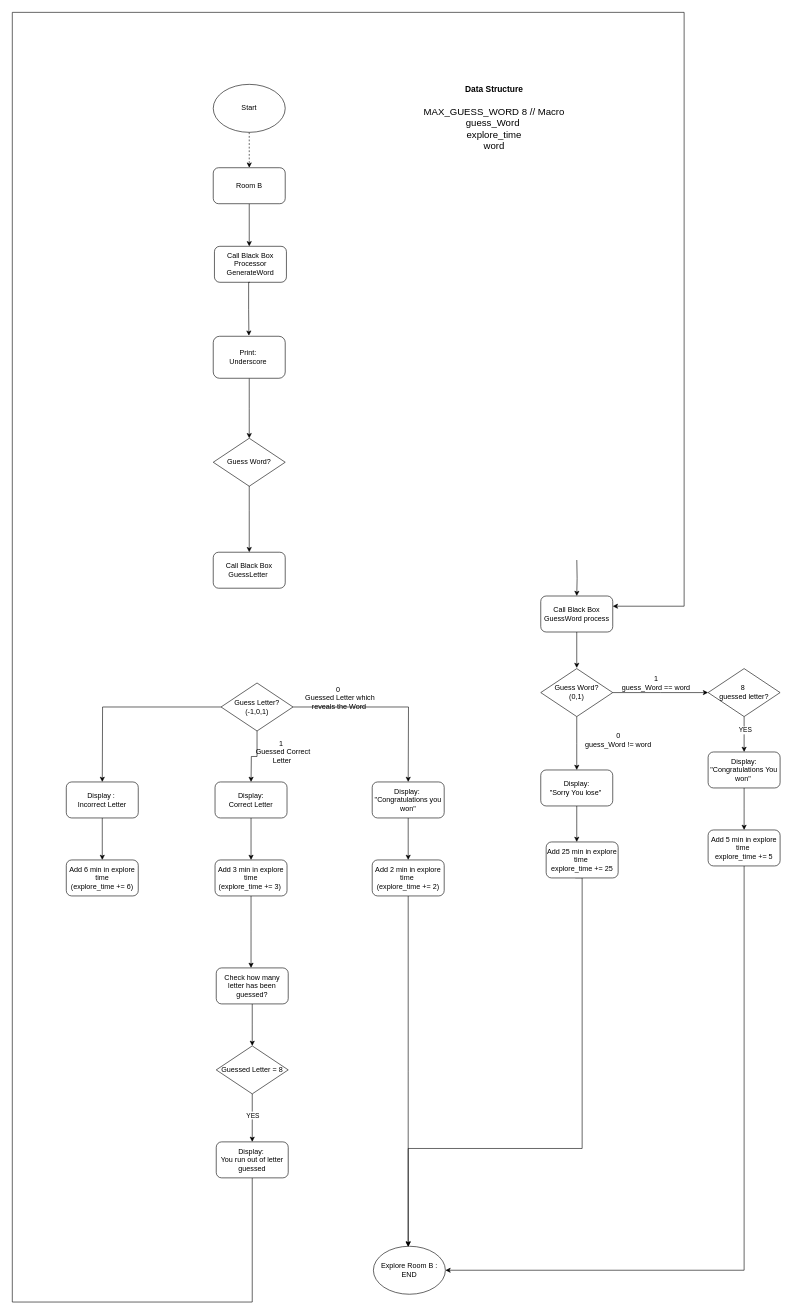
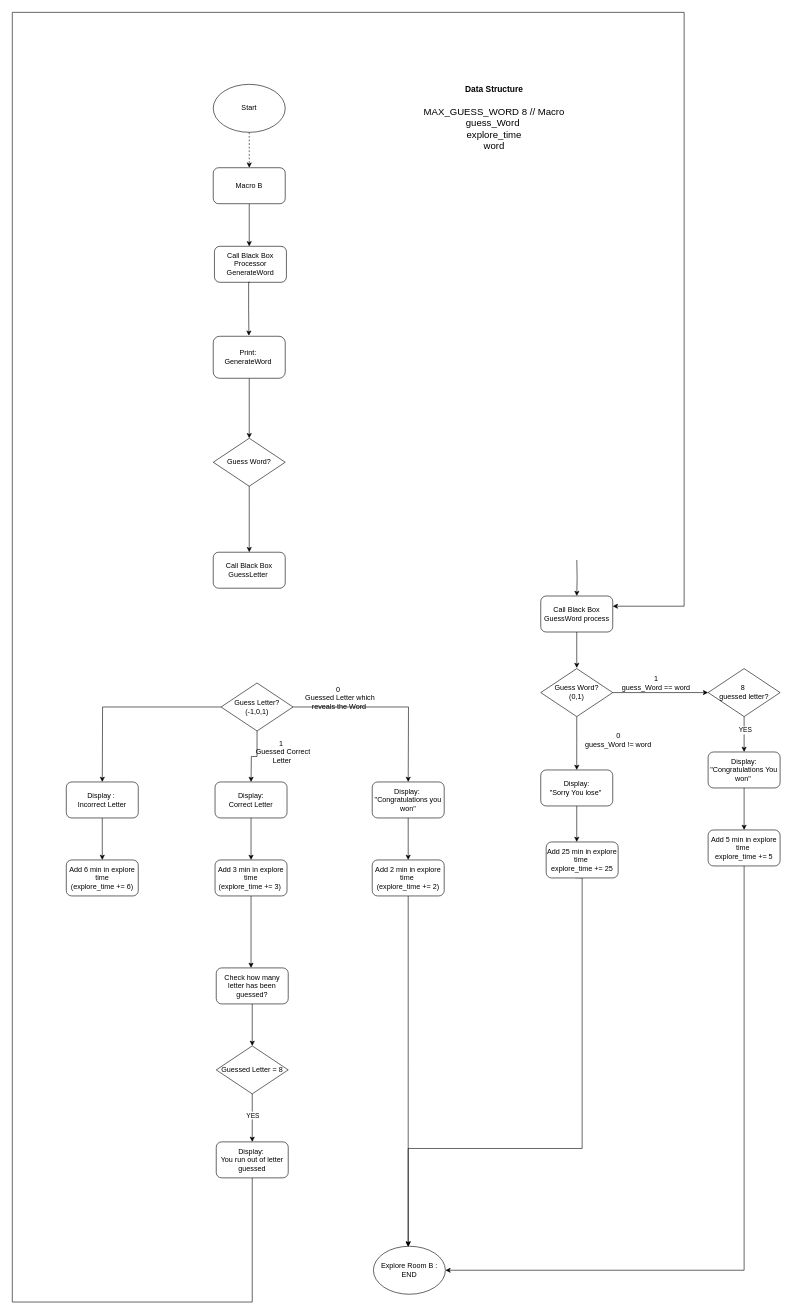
  <mxCell id="0" />
  <mxCell id="1" parent="0" />
  <mxCell id="2" style="edgeStyle=orthogonalEdgeStyle;rounded=0;orthogonalLoop=1;jettySize=auto;html=1;dashed=1;" edge="1" parent="1" source="3" target="5"><mxGeometry relative="1" as="geometry" /></mxCell>
  <mxCell id="3" value="Start" style="ellipse;whiteSpace=wrap;html=1;" vertex="1" parent="1"><mxGeometry x="355" y="140" width="120" height="80" as="geometry" /></mxCell>
  <mxCell id="4" style="edgeStyle=orthogonalEdgeStyle;rounded=0;orthogonalLoop=1;jettySize=auto;html=1;" edge="1" parent="1" source="5"><mxGeometry relative="1" as="geometry"><mxPoint x="415" y="410" as="targetPoint" /></mxGeometry></mxCell>
- <mxCell id="5" value="Room B" style="rounded=1;whiteSpace=wrap;html=1;" vertex="1" parent="1"><mxGeometry x="355" y="279" width="120" height="60" as="geometry" /></mxCell>
+ <mxCell id="5" value="Macro B" style="rounded=1;whiteSpace=wrap;html=1;" vertex="1" parent="1"><mxGeometry x="355" y="279" width="120" height="60" as="geometry" /></mxCell>
  <mxCell id="6" value="Call Black Box Processor GenerateWord" style="rounded=1;whiteSpace=wrap;html=1;" vertex="1" parent="1"><mxGeometry x="357" y="410" width="120" height="60" as="geometry" /></mxCell>
  <mxCell id="7" style="edgeStyle=orthogonalEdgeStyle;rounded=0;orthogonalLoop=1;jettySize=auto;html=1;" edge="1" parent="1" source="8"><mxGeometry relative="1" as="geometry"><mxPoint x="415" y="730" as="targetPoint" /></mxGeometry></mxCell>
- <mxCell id="8" value="Print:&amp;nbsp;&lt;div&gt;Underscore&amp;nbsp;&lt;/div&gt;" style="rounded=1;whiteSpace=wrap;html=1;" vertex="1" parent="1"><mxGeometry x="355" y="560" width="120" height="70" as="geometry" /></mxCell>
+ <mxCell id="8" value="Print:&amp;nbsp;&lt;div&gt;GenerateWord&amp;nbsp;&lt;/div&gt;" style="rounded=1;whiteSpace=wrap;html=1;" vertex="1" parent="1"><mxGeometry x="355" y="560" width="120" height="70" as="geometry" /></mxCell>
  <mxCell id="9" value="Call Black Box GuessLetter&amp;nbsp;" style="rounded=1;whiteSpace=wrap;html=1;" vertex="1" parent="1"><mxGeometry x="355" y="920" width="120" height="60" as="geometry" /></mxCell>
  <mxCell id="10" style="edgeStyle=orthogonalEdgeStyle;rounded=0;orthogonalLoop=1;jettySize=auto;html=1;" edge="1" parent="1" source="13"><mxGeometry relative="1" as="geometry"><mxPoint x="170" y="1303" as="targetPoint" /></mxGeometry></mxCell>
  <mxCell id="11" style="edgeStyle=orthogonalEdgeStyle;rounded=0;orthogonalLoop=1;jettySize=auto;html=1;" edge="1" parent="1" source="13"><mxGeometry relative="1" as="geometry"><mxPoint x="680" y="1303" as="targetPoint" /></mxGeometry></mxCell>
  <mxCell id="12" style="edgeStyle=orthogonalEdgeStyle;rounded=0;orthogonalLoop=1;jettySize=auto;html=1;" edge="1" parent="1" source="13"><mxGeometry relative="1" as="geometry"><mxPoint x="418" y="1303" as="targetPoint" /></mxGeometry></mxCell>
  <mxCell id="13" value="Guess Letter?&lt;div&gt;(-1,0,1)&lt;/div&gt;" style="rhombus;whiteSpace=wrap;html=1;" vertex="1" parent="1"><mxGeometry x="368" y="1138" width="120" height="80" as="geometry" /></mxCell>
  <mxCell id="14" value="0&amp;nbsp;&lt;div&gt;&amp;nbsp;Guessed Letter which reveals the Word&lt;/div&gt;" style="text;strokeColor=none;align=center;fillColor=none;html=1;verticalAlign=middle;whiteSpace=wrap;rounded=0;" vertex="1" parent="1"><mxGeometry x="500" y="1143" width="130" height="40" as="geometry" /></mxCell>
  <mxCell id="15" value="1&amp;nbsp;&lt;div&gt;&amp;nbsp;Guessed Correct Letter&lt;/div&gt;" style="text;strokeColor=none;align=center;fillColor=none;html=1;verticalAlign=middle;whiteSpace=wrap;rounded=0;" vertex="1" parent="1"><mxGeometry x="415" y="1233" width="110" height="40" as="geometry" /></mxCell>
  <mxCell id="16" style="edgeStyle=orthogonalEdgeStyle;rounded=0;orthogonalLoop=1;jettySize=auto;html=1;" edge="1" parent="1" source="17"><mxGeometry relative="1" as="geometry"><mxPoint x="680" y="1433" as="targetPoint" /></mxGeometry></mxCell>
  <mxCell id="17" value="Display:&amp;nbsp;&lt;div&gt;&quot;Congratulations you won&quot;&lt;/div&gt;" style="rounded=1;whiteSpace=wrap;html=1;" vertex="1" parent="1"><mxGeometry x="620" y="1303" width="120" height="60" as="geometry" /></mxCell>
  <mxCell id="18" style="edgeStyle=orthogonalEdgeStyle;rounded=0;orthogonalLoop=1;jettySize=auto;html=1;" edge="1" parent="1" source="19"><mxGeometry relative="1" as="geometry"><mxPoint x="418" y="1433" as="targetPoint" /></mxGeometry></mxCell>
  <mxCell id="19" value="Display:&lt;div&gt;Correct Letter&lt;/div&gt;" style="rounded=1;whiteSpace=wrap;html=1;" vertex="1" parent="1"><mxGeometry x="358" y="1303" width="120" height="60" as="geometry" /></mxCell>
  <mxCell id="20" style="edgeStyle=orthogonalEdgeStyle;rounded=0;orthogonalLoop=1;jettySize=auto;html=1;" edge="1" parent="1" source="21"><mxGeometry relative="1" as="geometry"><mxPoint x="170" y="1433" as="targetPoint" /></mxGeometry></mxCell>
  <mxCell id="21" value="Display :&amp;nbsp;&lt;div&gt;Incorrect Letter&lt;/div&gt;" style="rounded=1;whiteSpace=wrap;html=1;" vertex="1" parent="1"><mxGeometry x="110" y="1303" width="120" height="60" as="geometry" /></mxCell>
  <mxCell id="22" value="Add 6 min in explore time&lt;div&gt;(explore_time += 6)&lt;/div&gt;" style="rounded=1;whiteSpace=wrap;html=1;" vertex="1" parent="1"><mxGeometry x="110" y="1433" width="120" height="60" as="geometry" /></mxCell>
  <mxCell id="23" style="edgeStyle=orthogonalEdgeStyle;rounded=0;orthogonalLoop=1;jettySize=auto;html=1;" edge="1" parent="1" source="24"><mxGeometry relative="1" as="geometry"><mxPoint x="418" y="1613" as="targetPoint" /></mxGeometry></mxCell>
  <mxCell id="24" value="Add 3 min in explore time&lt;div&gt;(explore_time += 3)&amp;nbsp;&lt;/div&gt;" style="rounded=1;whiteSpace=wrap;html=1;" vertex="1" parent="1"><mxGeometry x="358" y="1433" width="120" height="60" as="geometry" /></mxCell>
  <mxCell id="25" style="edgeStyle=orthogonalEdgeStyle;rounded=0;orthogonalLoop=1;jettySize=auto;html=1;" edge="1" parent="1" source="26"><mxGeometry relative="1" as="geometry"><mxPoint x="680" y="2077.211" as="targetPoint" /></mxGeometry></mxCell>
  <mxCell id="26" value="Add 2 min in explore time&amp;nbsp;&lt;div&gt;(explore_time += 2)&lt;/div&gt;" style="rounded=1;whiteSpace=wrap;html=1;" vertex="1" parent="1"><mxGeometry x="620" y="1433" width="120" height="60" as="geometry" /></mxCell>
  <mxCell id="27" style="edgeStyle=orthogonalEdgeStyle;rounded=0;orthogonalLoop=1;jettySize=auto;html=1;" edge="1" parent="1" source="28"><mxGeometry relative="1" as="geometry"><mxPoint x="420" y="1743" as="targetPoint" /></mxGeometry></mxCell>
  <mxCell id="28" value="Check how many letter has been guessed?" style="rounded=1;whiteSpace=wrap;html=1;" vertex="1" parent="1"><mxGeometry x="360" y="1613" width="120" height="60" as="geometry" /></mxCell>
  <mxCell id="29" style="edgeStyle=orthogonalEdgeStyle;rounded=0;orthogonalLoop=1;jettySize=auto;html=1;" edge="1" parent="1" source="31"><mxGeometry relative="1" as="geometry"><mxPoint x="420" y="1903" as="targetPoint" /></mxGeometry></mxCell>
  <mxCell id="30" value="YES" style="edgeLabel;html=1;align=center;verticalAlign=middle;resizable=0;points=[];" vertex="1" connectable="0" parent="29"><mxGeometry x="-0.137" relative="1" as="geometry"><mxPoint as="offset" /></mxGeometry></mxCell>
  <mxCell id="31" value="Guessed Letter = 8" style="rhombus;whiteSpace=wrap;html=1;" vertex="1" parent="1"><mxGeometry x="360" y="1743" width="120" height="80" as="geometry" /></mxCell>
  <mxCell id="32" style="edgeStyle=orthogonalEdgeStyle;rounded=0;orthogonalLoop=1;jettySize=auto;html=1;entryX=1;entryY=0.5;entryDx=0;entryDy=0;" edge="1" parent="1" source="33"><mxGeometry relative="1" as="geometry"><mxPoint x="1021" y="1010" as="targetPoint" /><Array as="points"><mxPoint x="20" y="2170" /><mxPoint x="20" y="20" /><mxPoint x="1140" y="20" /><mxPoint x="1140" y="1010" /></Array></mxGeometry></mxCell>
  <mxCell id="33" value="Display:&amp;nbsp;&lt;div&gt;You run out of letter guessed&lt;/div&gt;" style="rounded=1;whiteSpace=wrap;html=1;" vertex="1" parent="1"><mxGeometry x="360" y="1903" width="120" height="60" as="geometry" /></mxCell>
  <mxCell id="34" value="Explore Room B :&lt;div&gt;END&lt;/div&gt;" style="ellipse;whiteSpace=wrap;html=1;" vertex="1" parent="1"><mxGeometry x="622" y="2077" width="120" height="80" as="geometry" /></mxCell>
  <mxCell id="35" style="edgeStyle=orthogonalEdgeStyle;rounded=0;orthogonalLoop=1;jettySize=auto;html=1;" edge="1" parent="1"><mxGeometry relative="1" as="geometry"><mxPoint x="961" y="993" as="targetPoint" /><mxPoint x="961.091" y="933" as="sourcePoint" /></mxGeometry></mxCell>
  <mxCell id="36" style="edgeStyle=orthogonalEdgeStyle;rounded=0;orthogonalLoop=1;jettySize=auto;html=1;" edge="1" parent="1" source="37"><mxGeometry relative="1" as="geometry"><mxPoint x="961" y="1113" as="targetPoint" /></mxGeometry></mxCell>
  <mxCell id="37" value="Call Black Box GuessWord process" style="rounded=1;whiteSpace=wrap;html=1;" vertex="1" parent="1"><mxGeometry x="901" y="993" width="120" height="60" as="geometry" /></mxCell>
  <mxCell id="38" style="edgeStyle=orthogonalEdgeStyle;rounded=0;orthogonalLoop=1;jettySize=auto;html=1;" edge="1" parent="1" source="40"><mxGeometry relative="1" as="geometry"><mxPoint x="1180" y="1154" as="targetPoint" /></mxGeometry></mxCell>
  <mxCell id="39" style="edgeStyle=orthogonalEdgeStyle;rounded=0;orthogonalLoop=1;jettySize=auto;html=1;" edge="1" parent="1" source="40"><mxGeometry relative="1" as="geometry"><mxPoint x="961" y="1283" as="targetPoint" /></mxGeometry></mxCell>
  <mxCell id="40" value="Guess Word?&lt;div&gt;(0,1)&lt;/div&gt;" style="rhombus;whiteSpace=wrap;html=1;" vertex="1" parent="1"><mxGeometry x="901" y="1114" width="120" height="80" as="geometry" /></mxCell>
  <mxCell id="41" value="1&lt;div&gt;guess_Word == word&lt;/div&gt;" style="text;html=1;align=center;verticalAlign=middle;resizable=0;points=[];autosize=1;strokeColor=none;fillColor=none;" vertex="1" parent="1"><mxGeometry x="1023" y="1119" width="140" height="40" as="geometry" /></mxCell>
  <mxCell id="42" style="edgeStyle=orthogonalEdgeStyle;rounded=0;orthogonalLoop=1;jettySize=auto;html=1;" edge="1" parent="1" source="44"><mxGeometry relative="1" as="geometry"><mxPoint x="1240" y="1253" as="targetPoint" /></mxGeometry></mxCell>
  <mxCell id="43" value="YES" style="edgeLabel;html=1;align=center;verticalAlign=middle;resizable=0;points=[];" vertex="1" connectable="0" parent="42"><mxGeometry x="-0.254" y="1" relative="1" as="geometry"><mxPoint as="offset" /></mxGeometry></mxCell>
  <mxCell id="44" value="8&amp;nbsp;&lt;div&gt;guessed letter?&lt;/div&gt;" style="rhombus;whiteSpace=wrap;html=1;" vertex="1" parent="1"><mxGeometry x="1180" y="1114" width="120" height="80" as="geometry" /></mxCell>
  <mxCell id="45" style="edgeStyle=orthogonalEdgeStyle;rounded=0;orthogonalLoop=1;jettySize=auto;html=1;" edge="1" parent="1" source="46"><mxGeometry relative="1" as="geometry"><mxPoint x="1240" y="1383" as="targetPoint" /></mxGeometry></mxCell>
  <mxCell id="46" value="Display:&lt;div&gt;&quot;Congratulations You won&quot;&amp;nbsp;&lt;/div&gt;" style="rounded=1;whiteSpace=wrap;html=1;" vertex="1" parent="1"><mxGeometry x="1180" y="1253" width="120" height="60" as="geometry" /></mxCell>
  <mxCell id="47" style="edgeStyle=orthogonalEdgeStyle;rounded=0;orthogonalLoop=1;jettySize=auto;html=1;entryX=1;entryY=0.5;entryDx=0;entryDy=0;" edge="1" parent="1" source="48" target="34"><mxGeometry relative="1" as="geometry"><Array as="points"><mxPoint x="1240" y="2117" /></Array></mxGeometry></mxCell>
  <mxCell id="48" value="Add 5 min in explore time&amp;nbsp;&lt;div&gt;explore_time += 5&lt;/div&gt;" style="rounded=1;whiteSpace=wrap;html=1;" vertex="1" parent="1"><mxGeometry x="1180" y="1383" width="120" height="60" as="geometry" /></mxCell>
  <mxCell id="49" value="&lt;div&gt;0&lt;/div&gt;&lt;div&gt;guess_Word != word&lt;/div&gt;" style="text;html=1;align=center;verticalAlign=middle;resizable=0;points=[];autosize=1;strokeColor=none;fillColor=none;" vertex="1" parent="1"><mxGeometry x="965" y="1213" width="130" height="40" as="geometry" /></mxCell>
  <mxCell id="50" style="edgeStyle=orthogonalEdgeStyle;rounded=0;orthogonalLoop=1;jettySize=auto;html=1;" edge="1" parent="1" source="51"><mxGeometry relative="1" as="geometry"><mxPoint x="961" y="1403" as="targetPoint" /></mxGeometry></mxCell>
  <mxCell id="51" value="Display:&lt;div&gt;&quot;Sorry You lose&quot;&amp;nbsp;&lt;/div&gt;" style="rounded=1;whiteSpace=wrap;html=1;" vertex="1" parent="1"><mxGeometry x="901" y="1283" width="120" height="60" as="geometry" /></mxCell>
  <mxCell id="52" style="edgeStyle=orthogonalEdgeStyle;rounded=0;orthogonalLoop=1;jettySize=auto;html=1;entryX=0.5;entryY=0;entryDx=0;entryDy=0;exitX=0.404;exitY=0.995;exitDx=0;exitDy=0;exitPerimeter=0;" edge="1" parent="1" source="53"><mxGeometry relative="1" as="geometry"><mxPoint x="978" y="1464" as="sourcePoint" /><mxPoint x="680" y="2078" as="targetPoint" /><Array as="points"><mxPoint x="970" y="1463" /><mxPoint x="970" y="1914" /><mxPoint x="680" y="1914" /></Array></mxGeometry></mxCell>
  <mxCell id="53" value="Add 25 min in explore time&amp;nbsp;&lt;div&gt;explore_time += 25&lt;/div&gt;" style="rounded=1;whiteSpace=wrap;html=1;" vertex="1" parent="1"><mxGeometry x="910" y="1403" width="120" height="60" as="geometry" /></mxCell>
  <mxCell id="54" value="&lt;b&gt;&lt;font style=&quot;font-size: 14px;&quot;&gt;Data Structure&lt;/font&gt;&lt;/b&gt;&lt;div&gt;&lt;font size=&quot;3&quot;&gt;&lt;br&gt;&lt;/font&gt;&lt;/div&gt;&lt;div&gt;&lt;font size=&quot;3&quot;&gt;MAX_GUESS_WORD 8 // Macro&lt;br&gt;&lt;/font&gt;&lt;/div&gt;&lt;div&gt;&lt;font size=&quot;3&quot;&gt;guess_Word&amp;nbsp;&lt;/font&gt;&lt;/div&gt;&lt;div&gt;&lt;font size=&quot;3&quot;&gt;explore_time&lt;/font&gt;&lt;/div&gt;&lt;div&gt;&lt;font size=&quot;3&quot;&gt;word&lt;/font&gt;&lt;/div&gt;" style="text;html=1;align=center;verticalAlign=middle;resizable=0;points=[];autosize=1;strokeColor=none;fillColor=none;" vertex="1" parent="1"><mxGeometry x="693" y="131" width="260" height="130" as="geometry" /></mxCell>
  <mxCell id="55" style="edgeStyle=orthogonalEdgeStyle;rounded=0;orthogonalLoop=1;jettySize=auto;html=1;entryX=0.462;entryY=-0.013;entryDx=0;entryDy=0;entryPerimeter=0;" edge="1" parent="1"><mxGeometry relative="1" as="geometry"><mxPoint x="416" y="470" as="sourcePoint" /><mxPoint x="414.44" y="559.09" as="targetPoint" /><Array as="points"><mxPoint x="414" y="470" /><mxPoint x="414" y="515" /></Array></mxGeometry></mxCell>
  <mxCell id="56" style="edgeStyle=orthogonalEdgeStyle;rounded=0;orthogonalLoop=1;jettySize=auto;html=1;" edge="1" parent="1"><mxGeometry relative="1" as="geometry"><mxPoint x="415" y="808.667" as="sourcePoint" /><mxPoint x="415" y="920" as="targetPoint" /><Array as="points"><mxPoint x="415" y="850" /><mxPoint x="415" y="850" /></Array></mxGeometry></mxCell>
  <mxCell id="57" value="Guess Word?" style="rhombus;whiteSpace=wrap;html=1;" vertex="1" parent="1"><mxGeometry x="355" y="730" width="120" height="80" as="geometry" /></mxCell>
